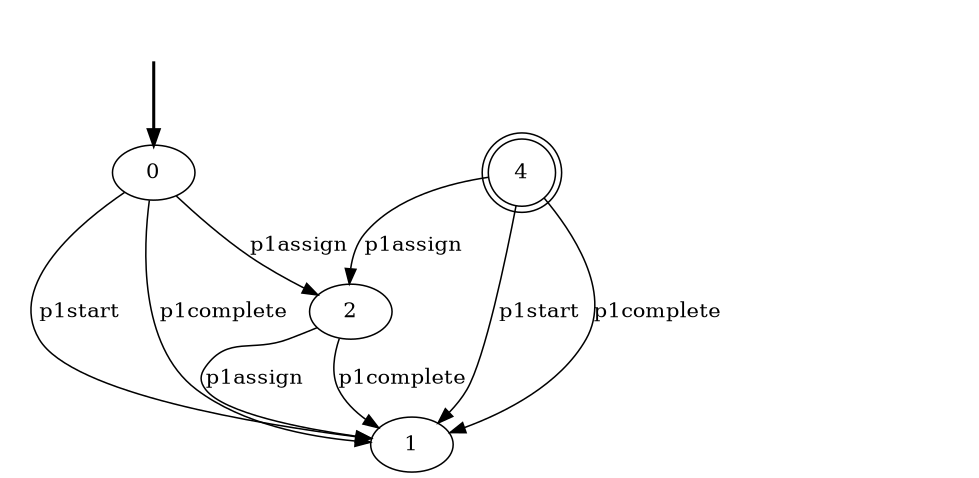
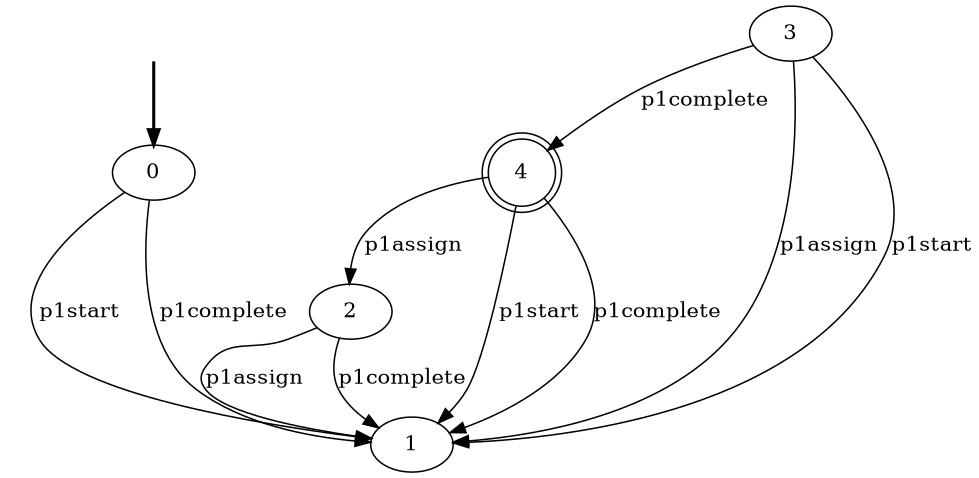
  digraph {
    fake0 [style=invisible]
    0 [root=true]
    1
    2
+   3
    4 [shape=doublecircle]
    fake0 -> 0 [style=bold]
    0 -> 1 [label=p1start]
    0 -> 1 [label=p1complete]
-   0 -> 2 [label=p1assign]
    2 -> 1 [label=p1assign]
    2 -> 1 [label=p1complete]
+   3 -> 1 [label=p1assign]
+   3 -> 1 [label=p1start]
+   3 -> 4 [label=p1complete]
    4 -> 1 [label=p1start]
    4 -> 1 [label=p1complete]
    4 -> 2 [label=p1assign]
  }
